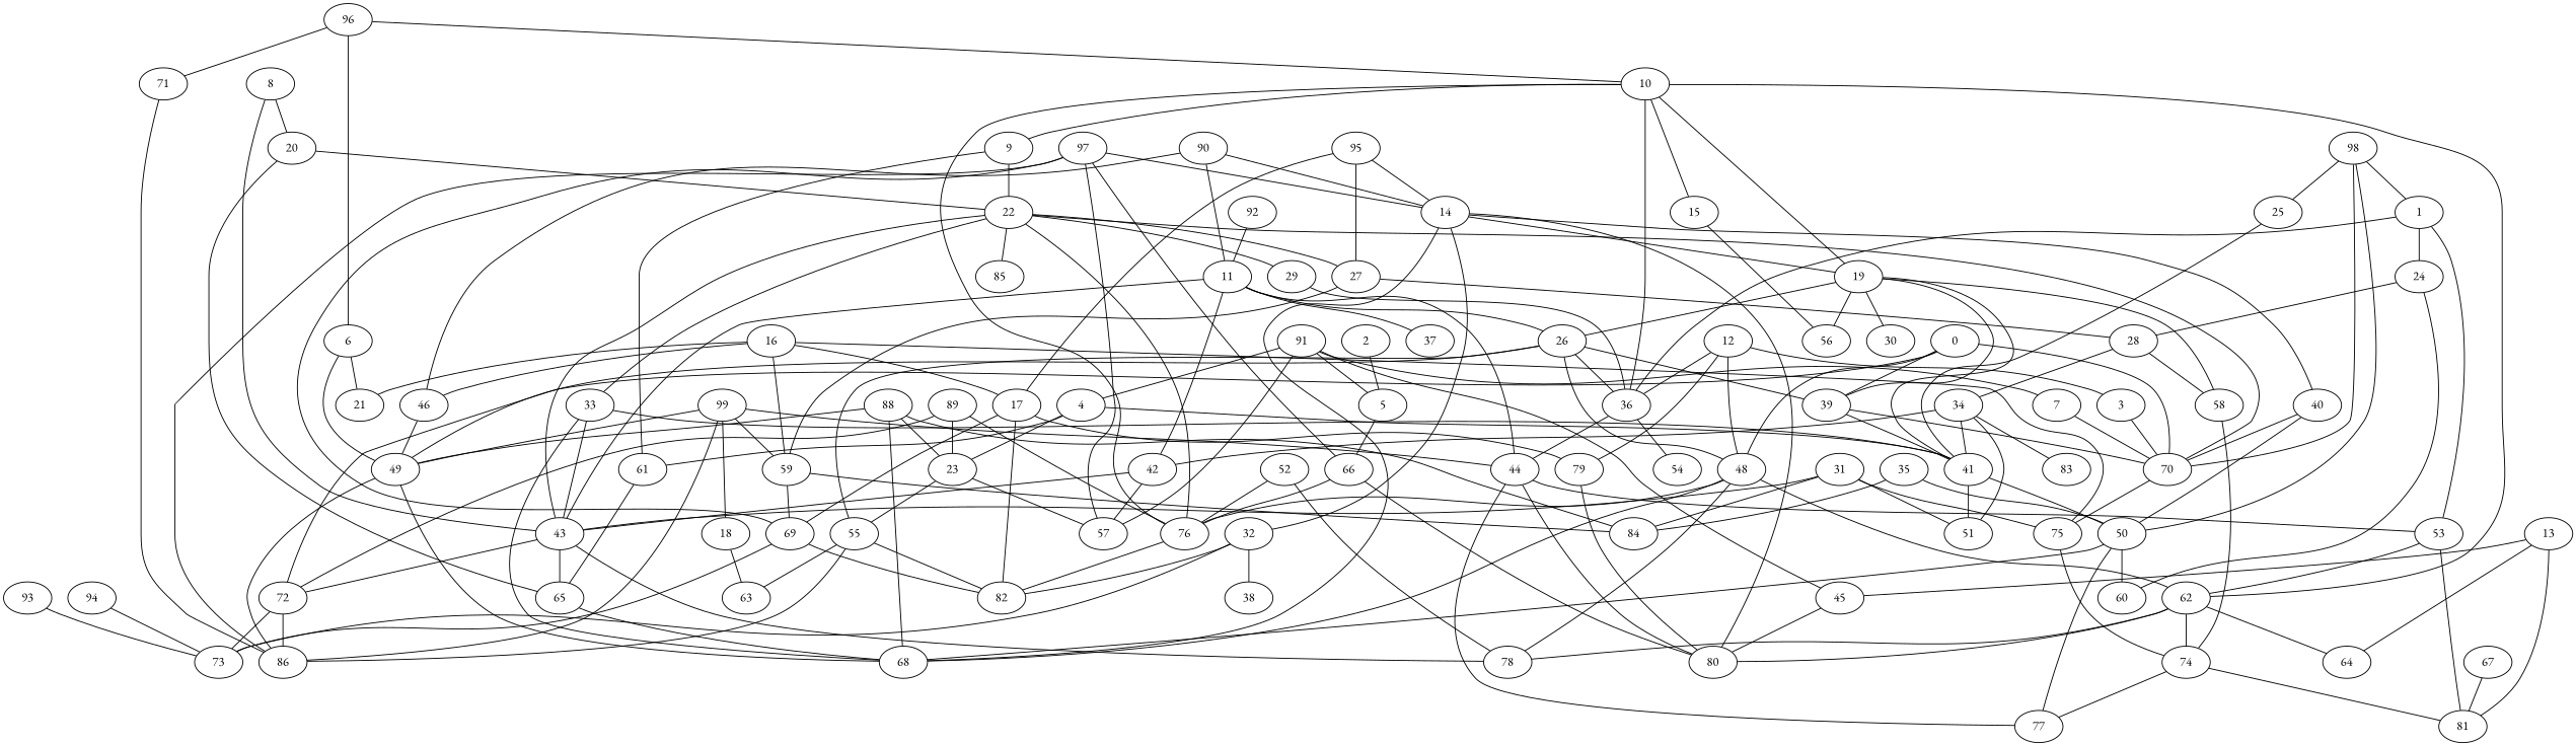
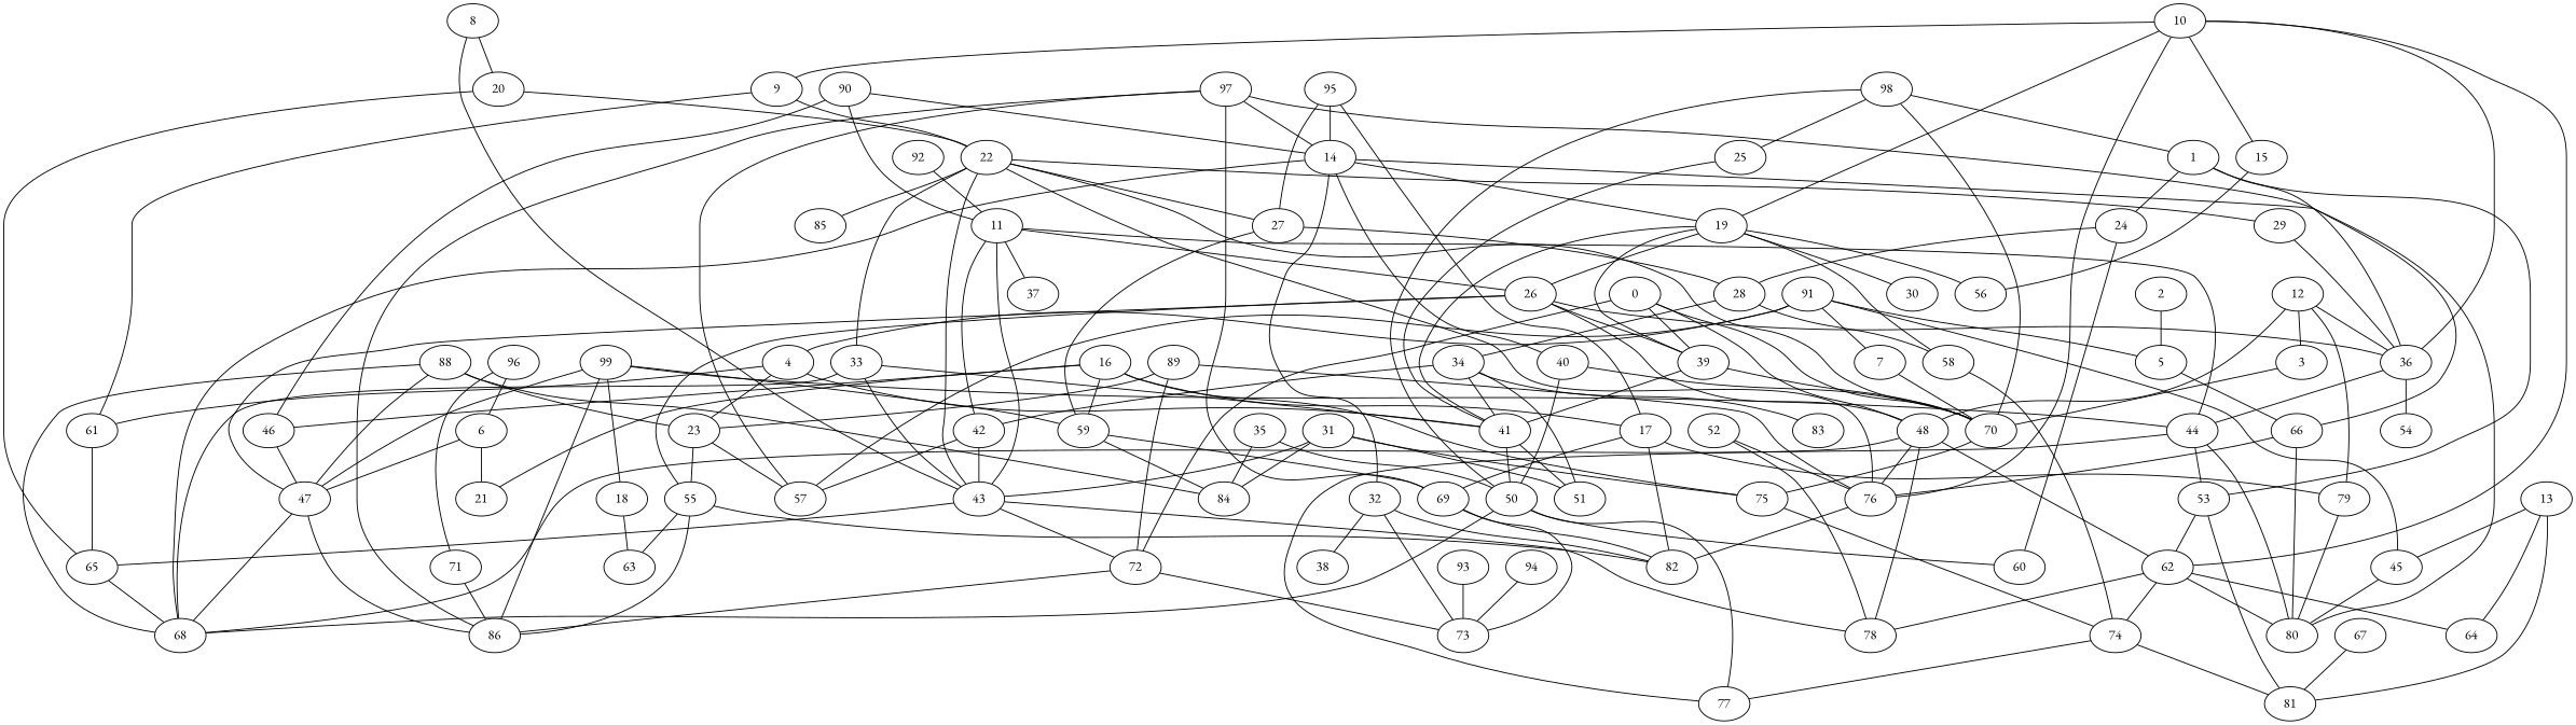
  graph {
    fontname="EB Garamond"
    node [fontname="EB Garamond"]
    edge [fontname="EB Garamond"]
    88
-   49
+   49 [label=47]
    68
    23
    84
    86
    57
    55
    82
    63
    89
    76
    72
    73
    90
    46
    11
    14
    26
    44
    42
    43
    37
    19
    40
    80
    32
    36
    39
    48
    53
    77
    78
    65
    41
    56
    30
    58
    70
    50
    38
    91
    45
    4
    5
    7
    61
    66
    51
    75
    92
    93
    94
    95
    27
    17
    59
    28
    69
    79
    34
    96
    10
    6
    71
    9
    15
    62
    21
    22
    54
    64
    74
    97
    29
    85
    33
    81
    98
    1
    25
    24
    60
    99
    18
    12
    3
    13
    16
    0
    2
    8
    20
    83
    31
    35
    52
    67
    88 -- 49
    88 -- 68
    88 -- 23
    88 -- 84
    49 -- 68
    49 -- 86
    23 -- 57
    23 -- 55
    55 -- 86
    55 -- 82
    55 -- 63
    89 -- 23
    89 -- 76
    89 -- 72
    76 -- 82
    72 -- 86
    72 -- 73
    90 -- 46
    90 -- 11
    90 -- 14
    46 -- 49
    11 -- 26
    11 -- 44
    11 -- 42
    11 -- 43
    11 -- 37
    14 -- 68
    14 -- 19
    14 -- 40
    14 -- 80
    14 -- 32
    26 -- 49
    26 -- 55
    26 -- 36
    26 -- 39
    26 -- 48
    44 -- 80
    44 -- 53
    44 -- 77
    42 -- 57
    42 -- 43
    43 -- 72
    43 -- 78
    43 -- 65
    19 -- 26
    19 -- 39
    19 -- 41
    19 -- 56
    19 -- 30
    19 -- 58
    40 -- 70
    40 -- 50
    32 -- 82
    32 -- 73
    32 -- 38
    36 -- 44
    36 -- 54
    39 -- 41
    39 -- 70
    48 -- 68
    48 -- 76
    48 -- 78
    48 -- 62
    53 -- 62
    53 -- 81
    65 -- 68
    41 -- 50
    41 -- 51
    58 -- 74
    70 -- 75
    50 -- 68
    50 -- 77
    50 -- 60
    91 -- 57
    91 -- 45
    91 -- 4
    91 -- 5
    91 -- 7
    45 -- 80
    4 -- 23
    4 -- 41
    4 -- 61
    5 -- 66
    7 -- 70
    61 -- 65
    66 -- 76
    66 -- 80
    75 -- 74
    92 -- 11
    93 -- 73
    94 -- 73
    95 -- 14
    95 -- 27
    95 -- 17
    27 -- 59
    27 -- 28
    17 -- 82
    17 -- 69
    17 -- 79
    59 -- 84
    59 -- 69
    28 -- 58
    28 -- 34
    69 -- 82
    69 -- 73
    79 -- 80
    34 -- 42
    34 -- 41
    34 -- 51
    34 -- 83
-   96 -- 10
    96 -- 6
    96 -- 71
    10 -- 76
    10 -- 19
    10 -- 36
    10 -- 9
    10 -- 15
    10 -- 62
    6 -- 49
    6 -- 21
    71 -- 86
    9 -- 61
    9 -- 22
    15 -- 56
    62 -- 80
    62 -- 78
    62 -- 64
    62 -- 74
    22 -- 76
    22 -- 43
    22 -- 70
    22 -- 27
    22 -- 29
    22 -- 85
    22 -- 33
    74 -- 77
    74 -- 81
    97 -- 86
    97 -- 57
    97 -- 14
    97 -- 66
    97 -- 69
    29 -- 36
    33 -- 68
    33 -- 43
    33 -- 41
    98 -- 70
    98 -- 50
    98 -- 1
    98 -- 25
    1 -- 36
    1 -- 53
    1 -- 24
    25 -- 41
    24 -- 28
    24 -- 60
    99 -- 49
    99 -- 86
    99 -- 44
    99 -- 59
    99 -- 18
    18 -- 63
    12 -- 36
    12 -- 48
    12 -- 79
    12 -- 3
    3 -- 70
    13 -- 45
    13 -- 64
    13 -- 81
    16 -- 46
    16 -- 75
    16 -- 17
    16 -- 59
    16 -- 21
    0 -- 72
    0 -- 39
    0 -- 48
    0 -- 70
    2 -- 5
    8 -- 43
    8 -- 20
    20 -- 65
    20 -- 22
    31 -- 84
    31 -- 43
    31 -- 51
    31 -- 75
    35 -- 84
    35 -- 50
    52 -- 76
    52 -- 78
    67 -- 81
  }
